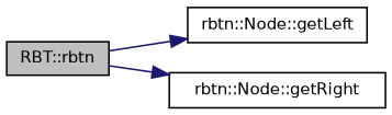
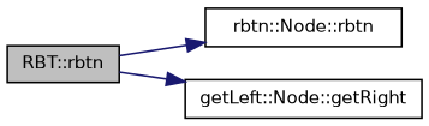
  digraph {
    rankdir=LR
    node [color=black fillcolor=white fontname=Helvetica fontsize=10 shape=record style=filled]
    edge [color=midnightblue fontname=Helvetica fontsize=10 labelfontname=Helvetica labelfontsize=10 style=solid]
    n1 [fillcolor=grey75 fontcolor=black height=0.2 label="RBT::rbtn" width=0.4]
-   n2 [height=0.2 label="rbtn::Node::getLeft" width=0.4]
-   n3 [height=0.2 label="rbtn::Node::getRight" width=0.4]
+   n2 [height=0.2 label="rbtn::Node::rbtn" width=0.4]
+   n3 [height=0.2 label="getLeft::Node::getRight" width=0.4]
    n1 -> n2
    n1 -> n3
  }
